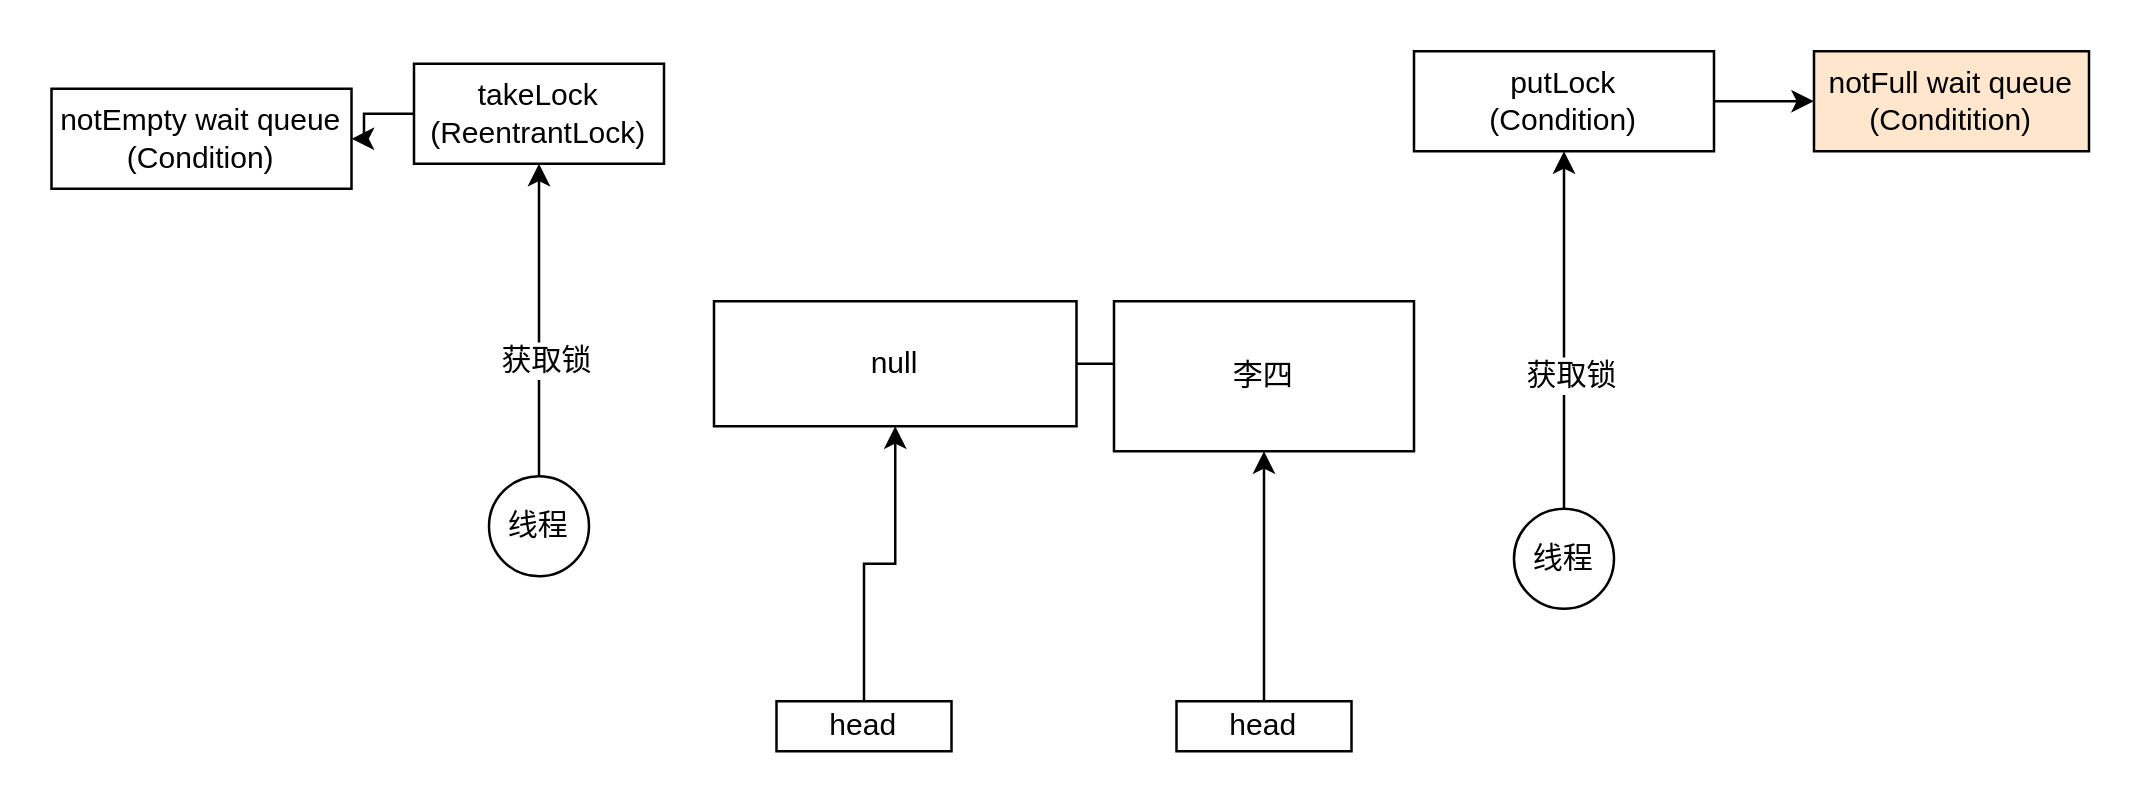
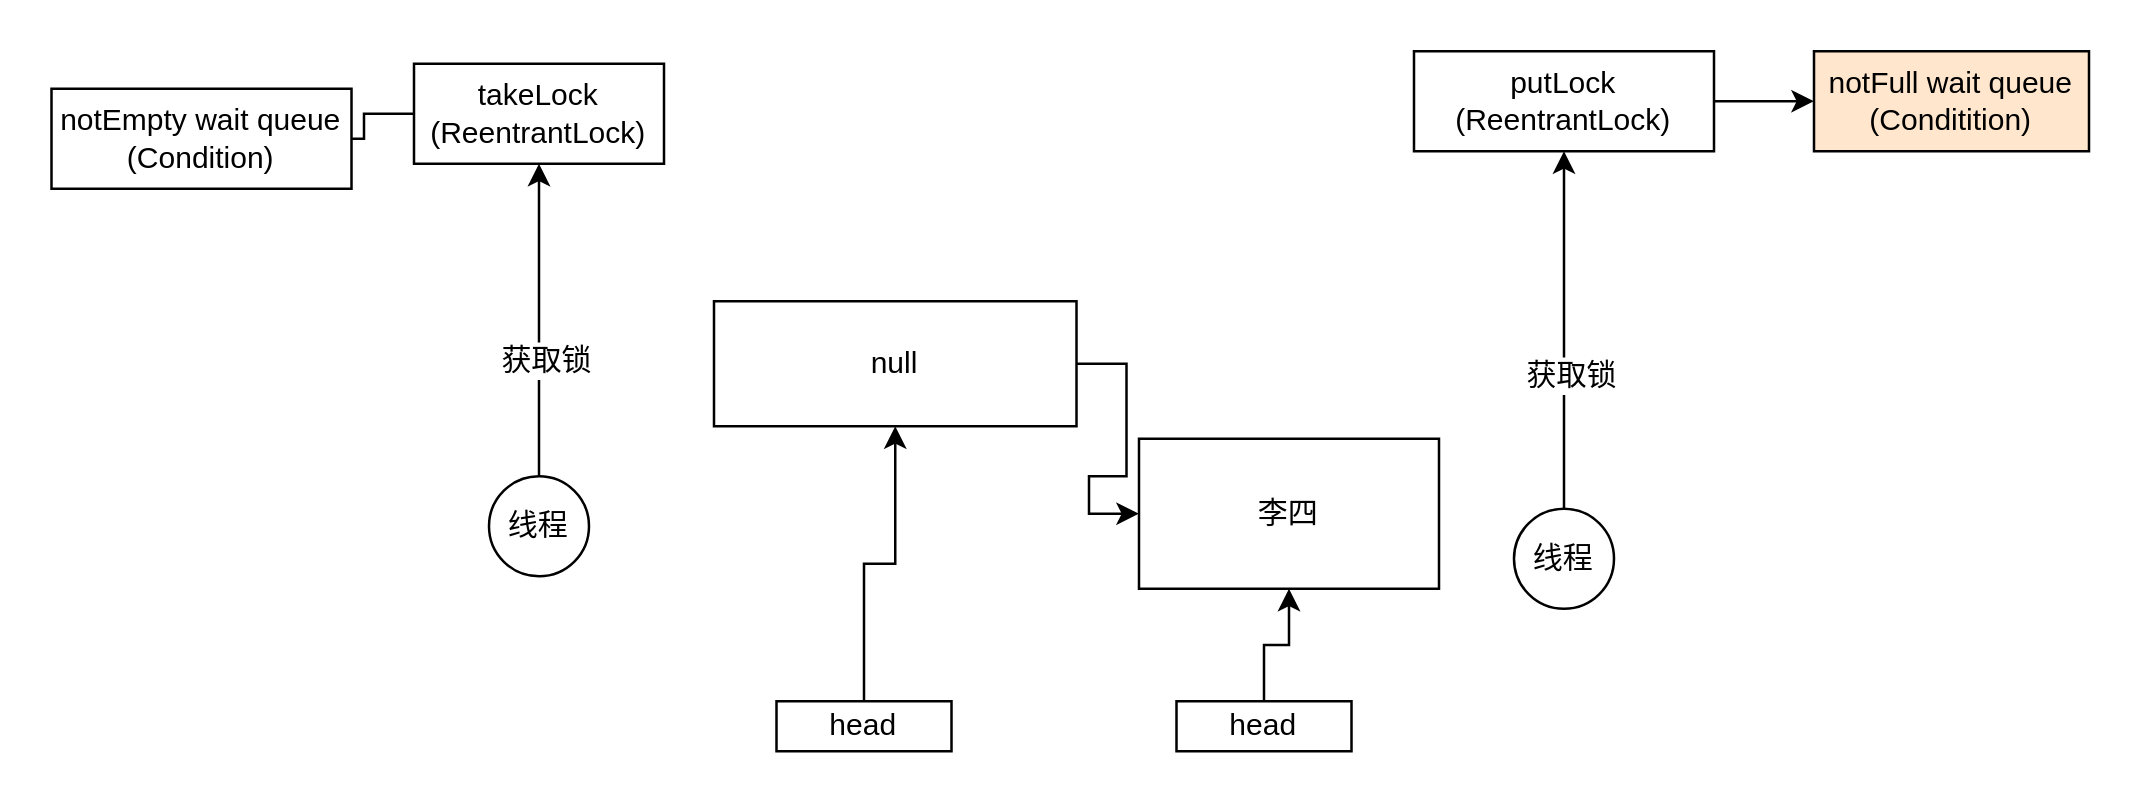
  <mxCell id="0" />
  <mxCell id="1" parent="0" />
  <mxCell id="2" style="edgeStyle=orthogonalEdgeStyle;rounded=0;orthogonalLoop=1;jettySize=auto;html=1;entryX=0;entryY=0.5;entryDx=0;entryDy=0;" edge="1" parent="1" source="3" target="4"><mxGeometry relative="1" as="geometry" /></mxCell>
  <mxCell id="3" value="null" style="rounded=0;whiteSpace=wrap;html=1;" vertex="1" parent="1"><mxGeometry x="285" y="120" width="145" height="50" as="geometry" /></mxCell>
- <mxCell id="4" value="李四" style="rounded=0;whiteSpace=wrap;html=1;" vertex="1" parent="1"><mxGeometry x="445" y="120" width="120" height="60" as="geometry" /></mxCell>
+ <mxCell id="4" value="李四" style="rounded=0;whiteSpace=wrap;html=1;" vertex="1" parent="1"><mxGeometry x="455" y="175" width="120" height="60" as="geometry" /></mxCell>
  <mxCell id="5" style="edgeStyle=orthogonalEdgeStyle;rounded=0;orthogonalLoop=1;jettySize=auto;html=1;entryX=0.5;entryY=1;entryDx=0;entryDy=0;" edge="1" parent="1" source="6" target="3"><mxGeometry relative="1" as="geometry" /></mxCell>
  <mxCell id="6" value="head" style="rounded=0;whiteSpace=wrap;html=1;" vertex="1" parent="1"><mxGeometry x="310" y="280" width="70" height="20" as="geometry" /></mxCell>
  <mxCell id="7" style="edgeStyle=orthogonalEdgeStyle;rounded=0;orthogonalLoop=1;jettySize=auto;html=1;entryX=0.5;entryY=1;entryDx=0;entryDy=0;" edge="1" parent="1" source="8" target="4"><mxGeometry relative="1" as="geometry" /></mxCell>
  <mxCell id="8" value="head" style="rounded=0;whiteSpace=wrap;html=1;" vertex="1" parent="1"><mxGeometry x="470" y="280" width="70" height="20" as="geometry" /></mxCell>
- <mxCell id="9" style="edgeStyle=orthogonalEdgeStyle;rounded=0;orthogonalLoop=1;jettySize=auto;html=1;" edge="1" parent="1" source="10" target="11"><mxGeometry relative="1" as="geometry" /></mxCell>
+ <mxCell id="9" style="edgeStyle=orthogonalEdgeStyle;rounded=0;orthogonalLoop=1;jettySize=auto;html=1;endArrow=none;" edge="1" parent="1" source="10" target="11"><mxGeometry relative="1" as="geometry" /></mxCell>
  <mxCell id="10" value="takeLock&lt;br&gt;(ReentrantLock)" style="rounded=0;whiteSpace=wrap;html=1;" vertex="1" parent="1"><mxGeometry x="165" y="25" width="100" height="40" as="geometry" /></mxCell>
  <mxCell id="11" value="notEmpty wait queue&lt;br&gt;(Condition)" style="rounded=0;whiteSpace=wrap;html=1;" vertex="1" parent="1"><mxGeometry x="20" y="35" width="120" height="40" as="geometry" /></mxCell>
  <mxCell id="12" style="edgeStyle=orthogonalEdgeStyle;rounded=0;orthogonalLoop=1;jettySize=auto;html=1;entryX=0.5;entryY=1;entryDx=0;entryDy=0;" edge="1" parent="1" source="14" target="10"><mxGeometry relative="1" as="geometry" /></mxCell>
  <mxCell id="13" value="获取锁" style="text;html=1;align=center;verticalAlign=middle;resizable=0;points=[];;labelBackgroundColor=#ffffff;" vertex="1" connectable="0" parent="12"><mxGeometry x="-0.243" y="-2" relative="1" as="geometry"><mxPoint as="offset" /></mxGeometry></mxCell>
  <mxCell id="14" value="线程" style="ellipse;whiteSpace=wrap;html=1;aspect=fixed;" vertex="1" parent="1"><mxGeometry x="195" y="190" width="40" height="40" as="geometry" /></mxCell>
  <mxCell id="15" value="notFull wait queue&lt;br&gt;(Conditition)" style="rounded=0;whiteSpace=wrap;html=1;fillColor=#ffe6cc;" vertex="1" parent="1"><mxGeometry x="725" y="20" width="110" height="40" as="geometry" /></mxCell>
  <mxCell id="16" style="edgeStyle=orthogonalEdgeStyle;rounded=0;orthogonalLoop=1;jettySize=auto;html=1;entryX=0;entryY=0.5;entryDx=0;entryDy=0;" edge="1" parent="1" source="17" target="15"><mxGeometry relative="1" as="geometry" /></mxCell>
- <mxCell id="17" value="putLock&lt;br&gt;(Condition)" style="rounded=0;whiteSpace=wrap;html=1;" vertex="1" parent="1"><mxGeometry x="565" y="20" width="120" height="40" as="geometry" /></mxCell>
+ <mxCell id="17" value="putLock&lt;br&gt;(ReentrantLock)" style="rounded=0;whiteSpace=wrap;html=1;" vertex="1" parent="1"><mxGeometry x="565" y="20" width="120" height="40" as="geometry" /></mxCell>
  <mxCell id="18" style="edgeStyle=orthogonalEdgeStyle;rounded=0;orthogonalLoop=1;jettySize=auto;html=1;entryX=0.5;entryY=1;entryDx=0;entryDy=0;" edge="1" parent="1" source="20" target="17"><mxGeometry relative="1" as="geometry" /></mxCell>
  <mxCell id="19" value="获取锁" style="text;html=1;align=center;verticalAlign=middle;resizable=0;points=[];;labelBackgroundColor=#ffffff;" vertex="1" connectable="0" parent="18"><mxGeometry x="-0.243" y="-2" relative="1" as="geometry"><mxPoint as="offset" /></mxGeometry></mxCell>
  <mxCell id="20" value="线程" style="ellipse;whiteSpace=wrap;html=1;aspect=fixed;" vertex="1" parent="1"><mxGeometry x="605" y="203" width="40" height="40" as="geometry" /></mxCell>
